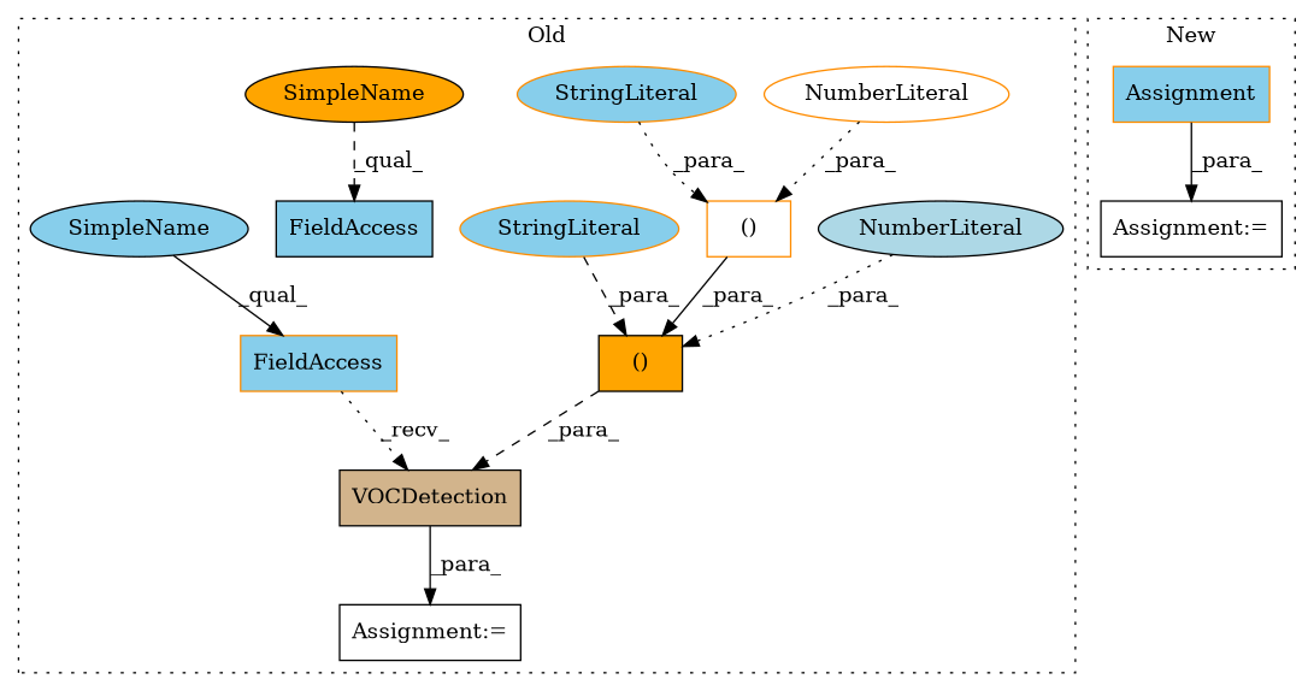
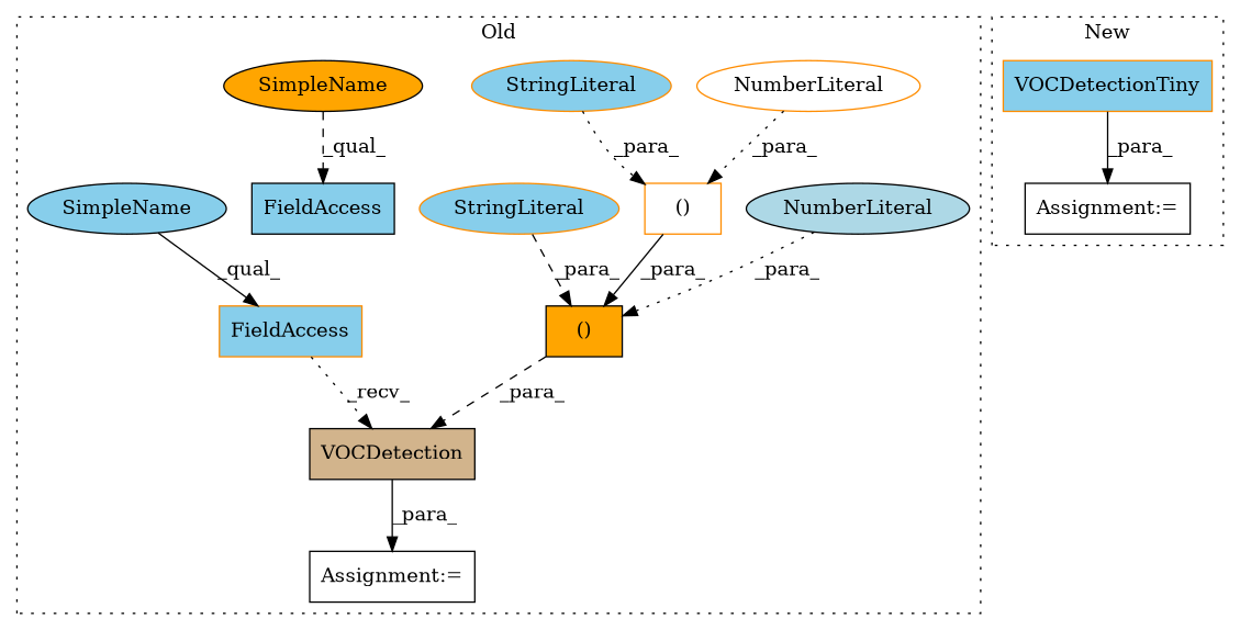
  digraph {
    node [a=32 l=4 s=16994 shape=box style=filled fillcolor=skyblue color=black]
    edge [style=solid]
    n1 [l="22,2" label=VOCDetection s="16925,17022" fillcolor=tan]
    n2 [a=106 l=75 label="()" s=16947 fillcolor=orange]
    n3 [a=34 label=NumberLiteral s=16948 shape=ellipse fillcolor=lightblue]
    n4 [a=106 l=27 label="()" fillcolor=white color=darkorange]
    n5 [a=34 label=NumberLiteral shape=ellipse fillcolor=white color=darkorange]
    n6 [a=7 l=1 label="Assignment:=" s=16911 fillcolor=white]
    n7 [a=45 l=10 label=StringLiteral s=17011 shape=ellipse color=darkorange]
    n8 [a=45 l=10 label=StringLiteral s=16965 shape=ellipse color=darkorange]
    n9 [a=22 l=12 label=FieldAccess s=16912 color=darkorange]
    n10 [a=22 l=12 label=FieldAccess s=17042]
    n11 [a=42 l=7 label=SimpleName s=17042 shape=ellipse fillcolor=orange]
    n12 [a=42 l=7 label=SimpleName s=16912 shape=ellipse]
-   n13 [l=18 label=Assignment s=16648 color=darkorange]
+   n13 [l=18 label=VOCDetectionTiny s=16648 color=darkorange]
    n14 [a=7 l=1 label="Assignment:=" s=16647 fillcolor=white]
    subgraph cluster_1 {
      label=Old
      style=dotted
      n1
      n2
      n3
      n4
      n5
      n6
      n7
      n8
      n9
      n10
      n11
      n12
    }
    subgraph cluster_2 {
      label=New
      style=dotted
      n13
      n14
    }
    n1 -> n6 [label=_para_]
    n2 -> n1 [label=_para_ style=dashed]
    n3 -> n2 [label=_para_ style=dotted]
    n4 -> n2 [label=_para_]
    n5 -> n4 [label=_para_ style=dotted]
    n7 -> n4 [label=_para_ style=dotted]
    n8 -> n2 [label=_para_ style=dashed]
    n9 -> n1 [label=_recv_ style=dotted]
    n11 -> n10 [label=_qual_ style=dashed]
    n12 -> n9 [label=_qual_]
    n13 -> n14 [label=_para_]
  }
